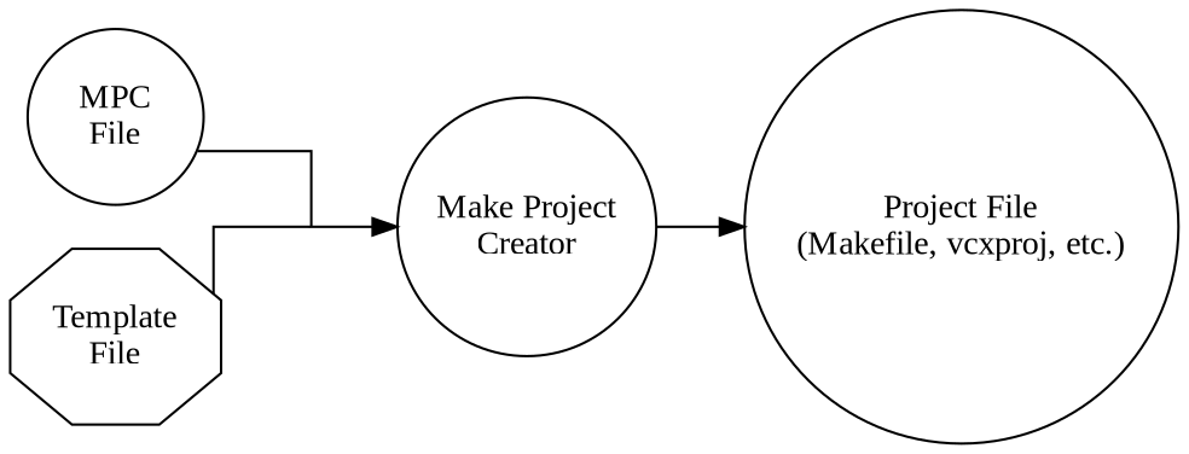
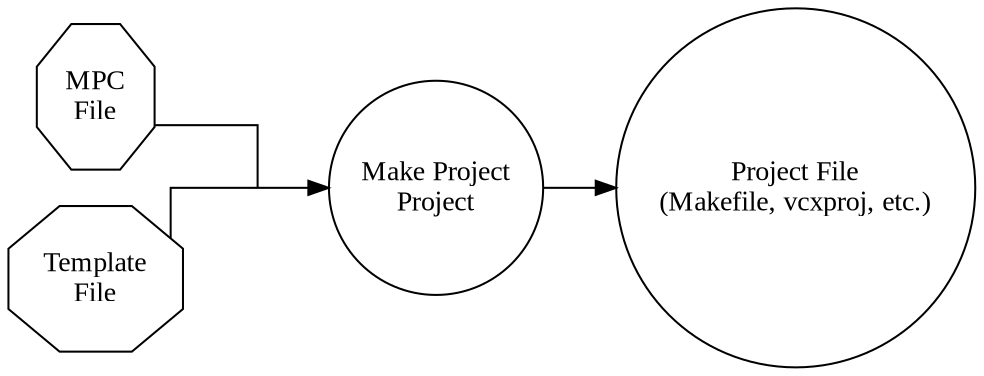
  digraph {
    fontname="Liberation Serif"
    rankdir=LR
    splines=ortho
    node [fontname="Liberation Serif" shape=octagon]
    edge [fontname="Liberation Serif"]
-   n1 [height=1 label="MPC\nFile" shape=circle]
+   n1 [height=1 label="MPC\nFile"]
    p [shape=point width=0]
-   n3 [height=1 label="Make Project\nCreator" shape=circle style=rounded]
+   n3 [height=1 label="Make Project\nProject" shape=circle style=rounded]
    n4 [height=1 label="Template\nFile"]
    n5 [height=1 label="Project File\n(Makefile, vcxproj, etc.)" shape=circle]
    n1 -> p [dir=none]
    p -> n3
    n3 -> n5
    n4 -> p [dir=none]
  }
